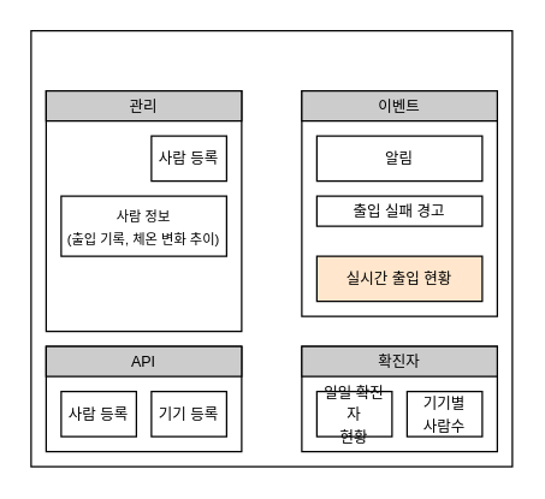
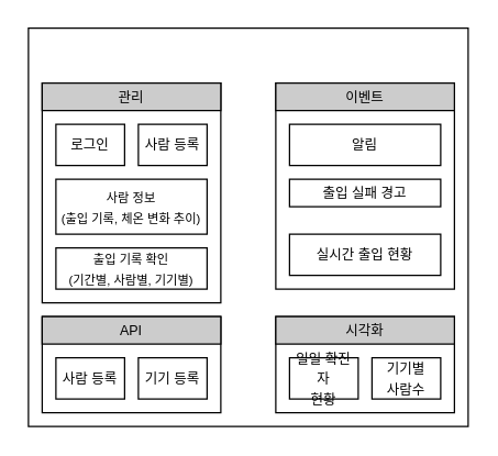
  <mxCell id="0" />
  <mxCell id="1" parent="0" />
  <mxCell id="2" value="" style="rounded=0;whiteSpace=wrap;html=1;fillColor=#FFFFFF;strokeColor=#000000;" parent="1" vertex="1"><mxGeometry x="20" y="20" width="320" height="290" as="geometry" /></mxCell>
  <mxCell id="3" value="" style="rounded=0;whiteSpace=wrap;html=1;strokeColor=#000000;fillColor=#FFFFFF;" parent="1" vertex="1"><mxGeometry x="30" y="60" width="130" height="160" as="geometry" /></mxCell>
  <mxCell id="4" value="&lt;font color=&quot;#000000&quot;&gt;&lt;span style=&quot;font-size: 10px&quot;&gt;관리&lt;/span&gt;&lt;/font&gt;" style="rounded=0;whiteSpace=wrap;html=1;strokeColor=#000000;fillColor=#CCCCCC;" parent="1" vertex="1"><mxGeometry x="30" y="60" width="130" height="20" as="geometry" /></mxCell>
  <mxCell id="5" value="" style="rounded=0;whiteSpace=wrap;html=1;strokeColor=#000000;fillColor=#FFFFFF;" parent="1" vertex="1"><mxGeometry x="200" y="60" width="130" height="150" as="geometry" /></mxCell>
  <mxCell id="6" value="&lt;font color=&quot;#000000&quot;&gt;&lt;span style=&quot;font-size: 10px&quot;&gt;이벤트&lt;/span&gt;&lt;/font&gt;" style="rounded=0;whiteSpace=wrap;html=1;strokeColor=#000000;fillColor=#CCCCCC;" parent="1" vertex="1"><mxGeometry x="200" y="60" width="130" height="20" as="geometry" /></mxCell>
  <mxCell id="7" value="&lt;font color=&quot;#000000&quot; size=&quot;1&quot;&gt;알림&lt;/font&gt;" style="rounded=0;whiteSpace=wrap;html=1;strokeColor=#000000;fillColor=#FFFFFF;" parent="1" vertex="1"><mxGeometry x="210" y="90" width="110" height="30" as="geometry" /></mxCell>
  <mxCell id="8" value="&lt;font color=&quot;#000000&quot; size=&quot;1&quot;&gt;출입 실패 경고&lt;/font&gt;" style="rounded=0;whiteSpace=wrap;html=1;strokeColor=#000000;fillColor=#FFFFFF;" parent="1" vertex="1"><mxGeometry x="210" y="130" width="110" height="20" as="geometry" /></mxCell>
- <mxCell id="9" value="&lt;font color=&quot;#000000&quot; size=&quot;1&quot;&gt;실시간 출입 현황&lt;/font&gt;" style="rounded=0;whiteSpace=wrap;html=1;strokeColor=#000000;fillColor=#ffe6cc;" parent="1" vertex="1"><mxGeometry x="210" y="170" width="110" height="30" as="geometry" /></mxCell>
+ <mxCell id="9" value="&lt;font color=&quot;#000000&quot; size=&quot;1&quot;&gt;실시간 출입 현황&lt;/font&gt;" style="rounded=0;whiteSpace=wrap;html=1;strokeColor=#000000;fillColor=#FFFFFF;" parent="1" vertex="1"><mxGeometry x="210" y="170" width="110" height="30" as="geometry" /></mxCell>
  <mxCell id="10" value="" style="rounded=0;whiteSpace=wrap;html=1;strokeColor=#000000;fillColor=#FFFFFF;" parent="1" vertex="1"><mxGeometry x="30" y="230" width="130" height="70" as="geometry" /></mxCell>
  <mxCell id="11" value="&lt;font color=&quot;#000000&quot;&gt;&lt;span style=&quot;font-size: 10px&quot;&gt;API&lt;/span&gt;&lt;/font&gt;" style="rounded=0;whiteSpace=wrap;html=1;strokeColor=#000000;fillColor=#CCCCCC;" parent="1" vertex="1"><mxGeometry x="30" y="230" width="130" height="20" as="geometry" /></mxCell>
  <mxCell id="12" value="&lt;font color=&quot;#000000&quot; size=&quot;1&quot;&gt;사람 등록&lt;/font&gt;" style="rounded=0;whiteSpace=wrap;html=1;strokeColor=#000000;fillColor=#FFFFFF;" parent="1" vertex="1"><mxGeometry x="40" y="260" width="50" height="30" as="geometry" /></mxCell>
  <mxCell id="13" value="&lt;font color=&quot;#000000&quot; size=&quot;1&quot;&gt;기기 등록&lt;br&gt;&lt;/font&gt;" style="rounded=0;whiteSpace=wrap;html=1;strokeColor=#000000;fillColor=#FFFFFF;" parent="1" vertex="1"><mxGeometry x="100" y="260" width="50" height="30" as="geometry" /></mxCell>
  <mxCell id="14" value="" style="rounded=0;whiteSpace=wrap;html=1;strokeColor=#000000;fillColor=#FFFFFF;" parent="1" vertex="1"><mxGeometry x="200" y="230" width="130" height="70" as="geometry" /></mxCell>
- <mxCell id="15" value="&lt;font color=&quot;#000000&quot;&gt;&lt;span style=&quot;font-size: 10px&quot;&gt;확진자&lt;/span&gt;&lt;/font&gt;" style="rounded=0;whiteSpace=wrap;html=1;strokeColor=#000000;fillColor=#CCCCCC;" parent="1" vertex="1"><mxGeometry x="200" y="230" width="130" height="20" as="geometry" /></mxCell>
+ <mxCell id="15" value="&lt;font color=&quot;#000000&quot;&gt;&lt;span style=&quot;font-size: 10px&quot;&gt;시각화&lt;/span&gt;&lt;/font&gt;" style="rounded=0;whiteSpace=wrap;html=1;strokeColor=#000000;fillColor=#CCCCCC;" parent="1" vertex="1"><mxGeometry x="200" y="230" width="130" height="20" as="geometry" /></mxCell>
  <mxCell id="16" value="&lt;font color=&quot;#000000&quot; size=&quot;1&quot;&gt;일일 확진자&lt;br&gt;현황&lt;br&gt;&lt;/font&gt;" style="rounded=0;whiteSpace=wrap;html=1;strokeColor=#000000;fillColor=#FFFFFF;" parent="1" vertex="1"><mxGeometry x="210" y="260" width="50" height="30" as="geometry" /></mxCell>
  <mxCell id="17" value="&lt;font color=&quot;#000000&quot; size=&quot;1&quot;&gt;기기별&lt;br&gt;사람수&lt;br&gt;&lt;/font&gt;" style="rounded=0;whiteSpace=wrap;html=1;strokeColor=#000000;fillColor=#FFFFFF;" parent="1" vertex="1"><mxGeometry x="270" y="260" width="50" height="30" as="geometry" /></mxCell>
+ <mxCell id="18" value="&lt;font color=&quot;#000000&quot; size=&quot;1&quot;&gt;로그인&lt;/font&gt;" style="rounded=0;whiteSpace=wrap;html=1;strokeColor=#000000;fillColor=#FFFFFF;" vertex="1" parent="1"><mxGeometry x="40" y="90" width="50" height="30" as="geometry" /></mxCell>
  <mxCell id="19" value="&lt;font color=&quot;#000000&quot; size=&quot;1&quot;&gt;사람 등록&lt;/font&gt;" style="rounded=0;whiteSpace=wrap;html=1;strokeColor=#000000;fillColor=#FFFFFF;" vertex="1" parent="1"><mxGeometry x="100" y="90" width="50" height="30" as="geometry" /></mxCell>
  <mxCell id="20" value="&lt;font color=&quot;#000000&quot; style=&quot;font-size: 9px&quot;&gt;사람 정보&lt;br&gt;(출입 기록, 체온 변화 추이)&lt;br&gt;&lt;/font&gt;" style="rounded=0;whiteSpace=wrap;html=1;strokeColor=#000000;fillColor=#FFFFFF;" vertex="1" parent="1"><mxGeometry x="40" y="130" width="110" height="40" as="geometry" /></mxCell>
+ <mxCell id="21" value="&lt;font color=&quot;#000000&quot; style=&quot;font-size: 9px&quot;&gt;출입 기록 확인&lt;br&gt;(기간별, 사람별, 기기별)&lt;br&gt;&lt;/font&gt;" style="rounded=0;whiteSpace=wrap;html=1;strokeColor=#000000;fillColor=#FFFFFF;" vertex="1" parent="1"><mxGeometry x="40" y="180" width="110" height="30" as="geometry" /></mxCell>
